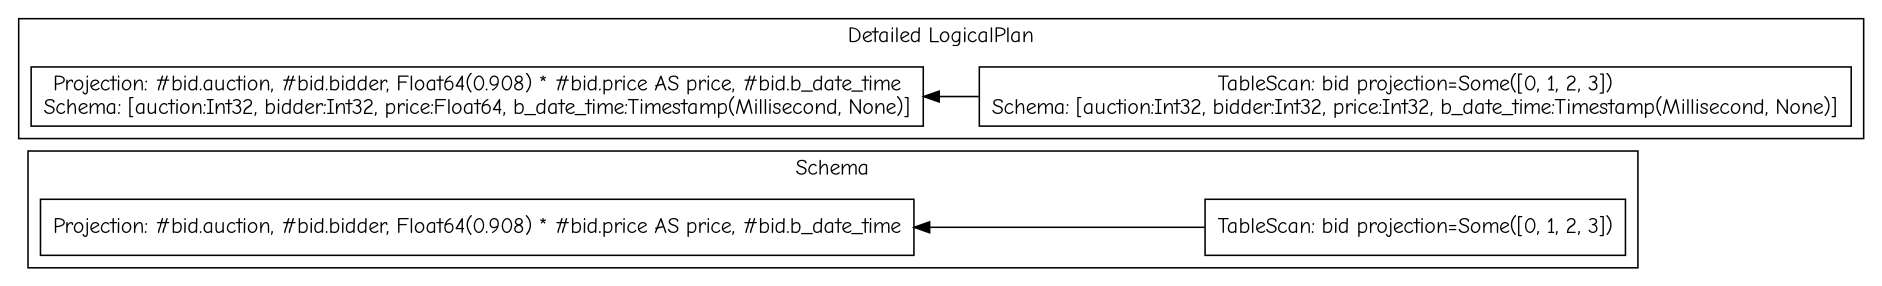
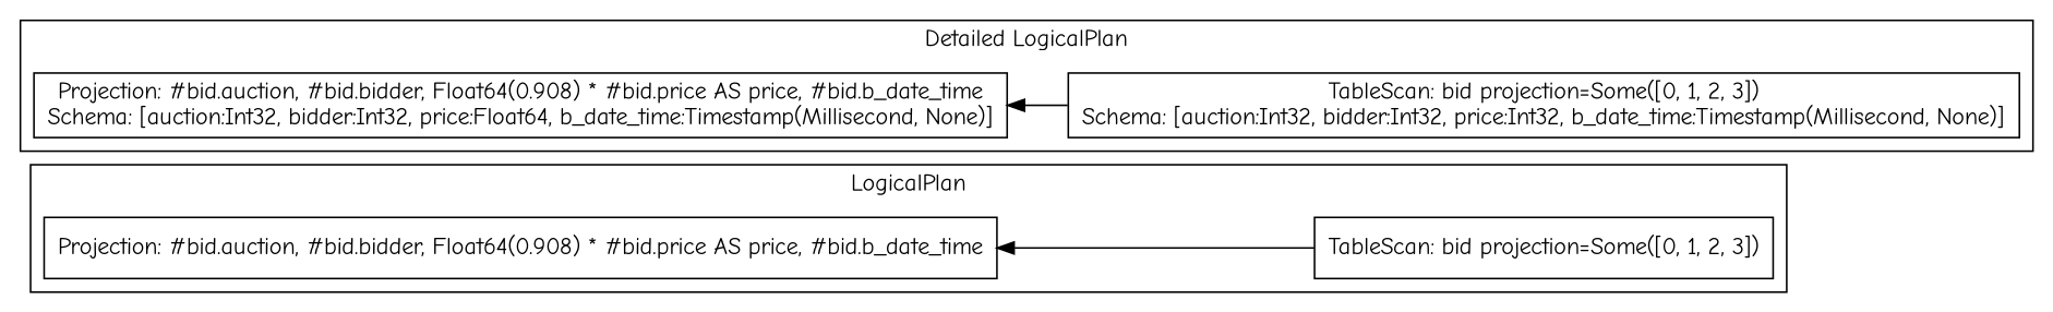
  digraph {
    rankdir=LR
    fontname="Comic Neue"
    node [shape=box fontname="Comic Neue"]
    edge [arrowhead=none arrowtail=normal dir=back fontname="Comic Neue"]
    n1 [label="Projection: #bid.auction, #bid.bidder, Float64(0.908) * #bid.price AS price, #bid.b_date_time"]
    n2 [label="TableScan: bid projection=Some([0, 1, 2, 3])"]
    n3 [label="Projection: #bid.auction, #bid.bidder, Float64(0.908) * #bid.price AS price, #bid.b_date_time\nSchema: [auction:Int32, bidder:Int32, price:Float64, b_date_time:Timestamp(Millisecond, None)]"]
    n4 [label="TableScan: bid projection=Some([0, 1, 2, 3])\nSchema: [auction:Int32, bidder:Int32, price:Int32, b_date_time:Timestamp(Millisecond, None)]"]
    subgraph cluster_1 {
-     label=Schema
+     label=LogicalPlan
      n1
      n2
    }
    subgraph cluster_2 {
      label="Detailed LogicalPlan"
      n3
      n4
    }
    n1 -> n2
    n3 -> n4
  }
